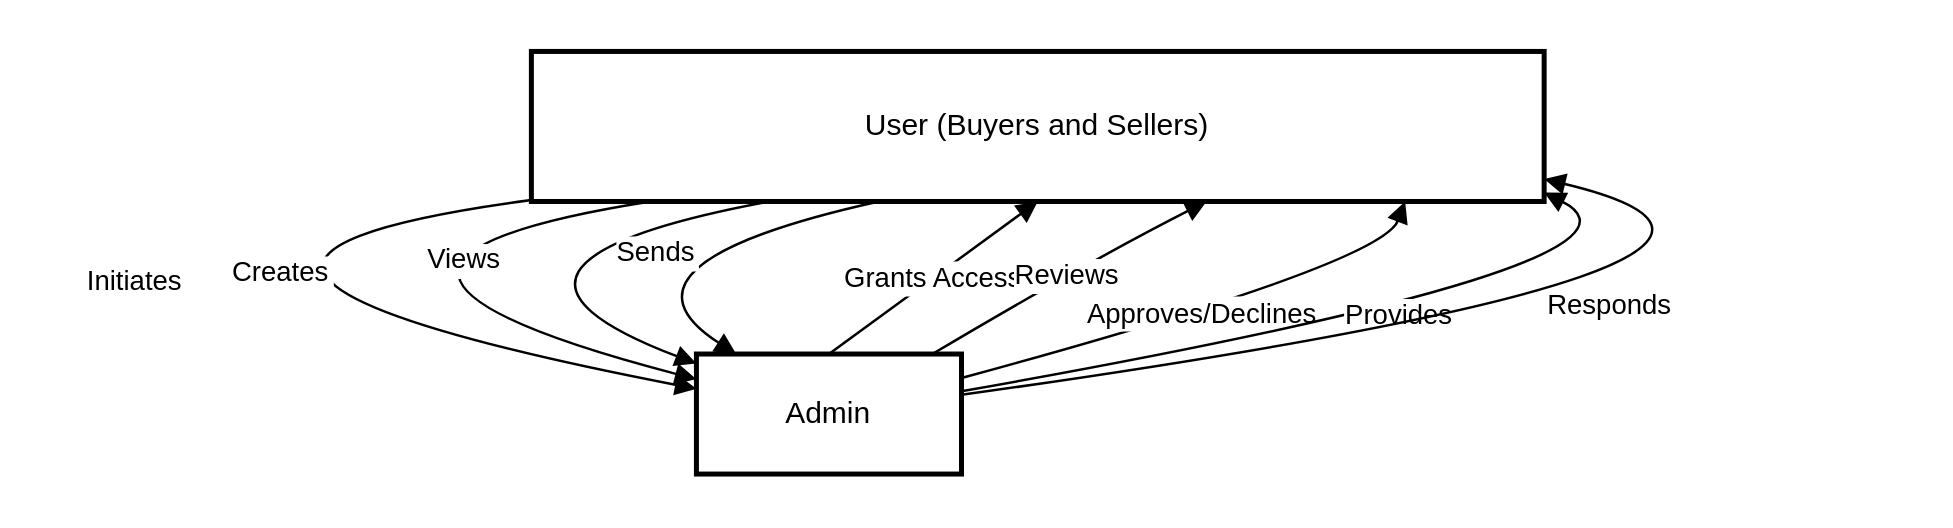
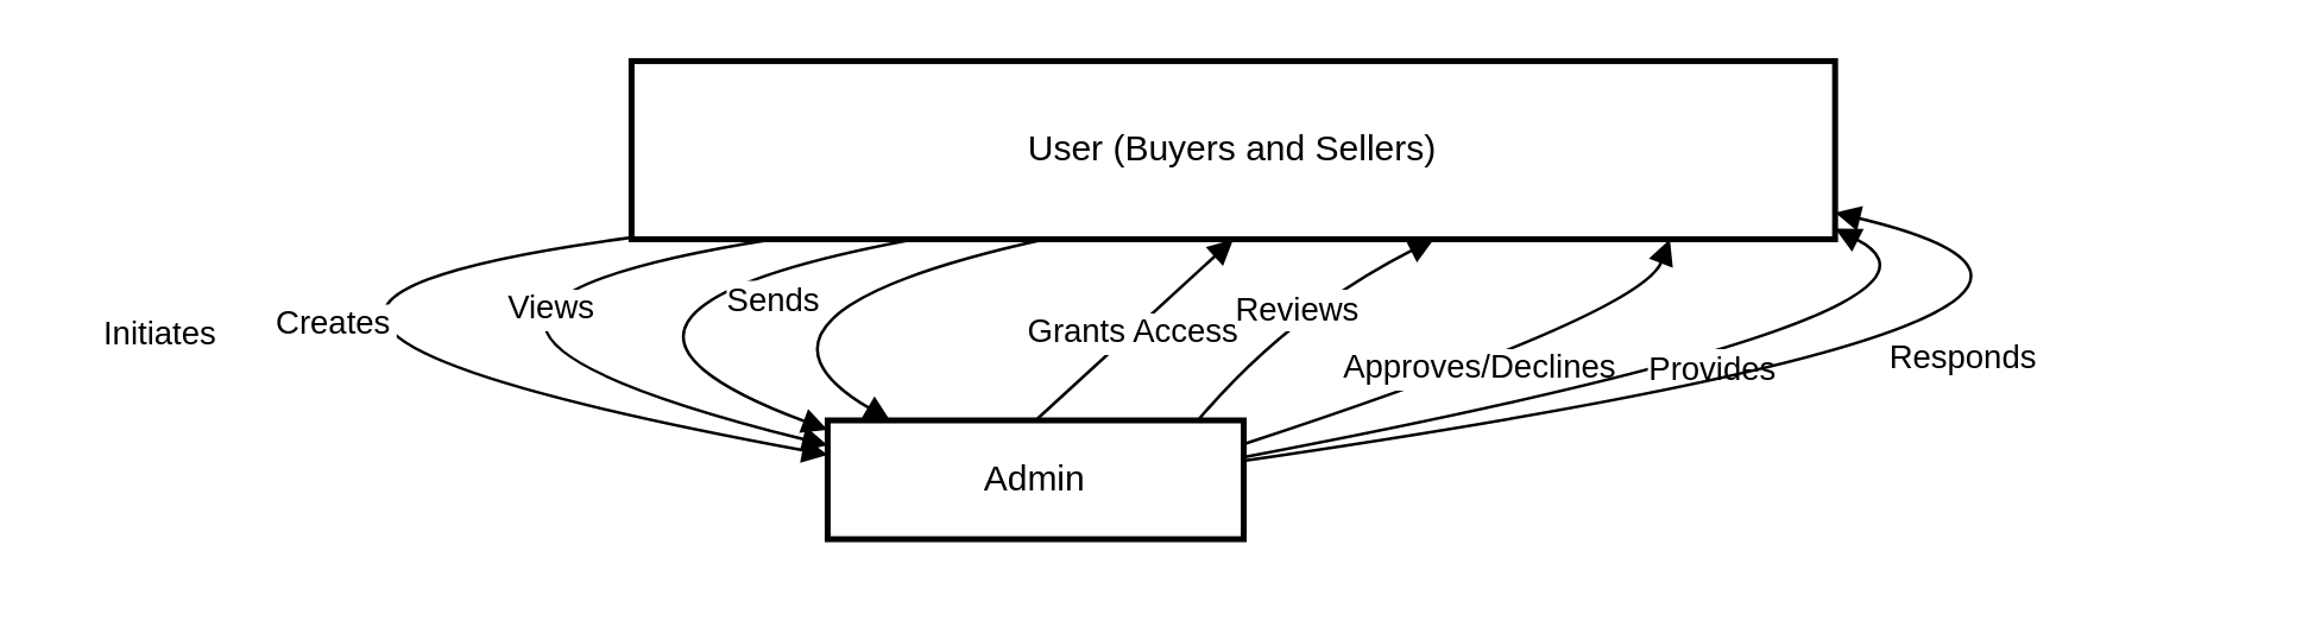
  <mxCell id="0" />
  <mxCell id="1" parent="0" />
  <mxCell id="2" value="User (Buyers and Sellers)" style="whiteSpace=wrap;strokeWidth=2;" vertex="1" parent="1"><mxGeometry x="212" y="20" width="405" height="60" as="geometry" /></mxCell>
- <mxCell id="3" value="Admin" style="whiteSpace=wrap;strokeWidth=2;" vertex="1" parent="1"><mxGeometry x="278" y="141" width="106" height="48" as="geometry" /></mxCell>
+ <mxCell id="3" value="Admin" style="whiteSpace=wrap;strokeWidth=2;" vertex="1" parent="1"><mxGeometry x="278" y="141" width="140" height="40" as="geometry" /></mxCell>
  <mxCell id="4" value="Initiates" style="curved=1;startArrow=none;endArrow=block;exitX=0;exitY=0.99;entryX=0;entryY=0.29;" edge="1" parent="1" source="2" target="3"><mxGeometry relative="1" as="geometry"><Array as="points"><mxPoint x="20" y="105" /></Array></mxGeometry></mxCell>
  <mxCell id="5" value="Grants Access" style="curved=1;startArrow=none;endArrow=block;exitX=0.5;exitY=0;entryX=0.5;entryY=1.01;" edge="1" parent="1" source="3" target="2"><mxGeometry relative="1" as="geometry"><Array as="points" /></mxGeometry></mxCell>
  <mxCell id="6" value="Creates" style="curved=1;startArrow=none;endArrow=block;exitX=0.11;exitY=1.01;entryX=0;entryY=0.21;" edge="1" parent="1" source="2" target="3"><mxGeometry relative="1" as="geometry"><Array as="points"><mxPoint x="101" y="105" /></Array></mxGeometry></mxCell>
  <mxCell id="7" value="Reviews" style="curved=1;startArrow=none;endArrow=block;exitX=0.89;exitY=0;entryX=0.67;entryY=1.01;" edge="1" parent="1" source="3" target="2"><mxGeometry relative="1" as="geometry"><Array as="points"><mxPoint x="433" y="105" /></Array></mxGeometry></mxCell>
  <mxCell id="8" value="Approves/Declines" style="curved=1;startArrow=none;endArrow=block;exitX=1;exitY=0.2;entryX=0.87;entryY=1.01;" edge="1" parent="1" source="3" target="2"><mxGeometry relative="1" as="geometry"><Array as="points"><mxPoint x="552" y="105" /></Array></mxGeometry></mxCell>
  <mxCell id="9" value="Views" style="curved=1;startArrow=none;endArrow=block;exitX=0.23;exitY=1.01;entryX=0;entryY=0.08;" edge="1" parent="1" source="2" target="3"><mxGeometry relative="1" as="geometry"><Array as="points"><mxPoint x="173" y="105" /></Array></mxGeometry></mxCell>
  <mxCell id="10" value="Provides" style="curved=1;startArrow=none;endArrow=block;exitX=1;exitY=0.31;entryX=1;entryY=0.94;" edge="1" parent="1" source="3" target="2"><mxGeometry relative="1" as="geometry"><Array as="points"><mxPoint x="673" y="105" /></Array></mxGeometry></mxCell>
  <mxCell id="11" value="Sends" style="curved=1;startArrow=none;endArrow=block;exitX=0.34;exitY=1.01;entryX=0.15;entryY=0;" edge="1" parent="1" source="2" target="3"><mxGeometry relative="1" as="geometry"><Array as="points"><mxPoint x="238" y="105" /></Array></mxGeometry></mxCell>
  <mxCell id="12" value="Responds" style="curved=1;startArrow=none;endArrow=block;exitX=1;exitY=0.34;entryX=1;entryY=0.85;" edge="1" parent="1" source="3" target="2"><mxGeometry relative="1" as="geometry"><Array as="points"><mxPoint x="759" y="105" /></Array></mxGeometry></mxCell>
